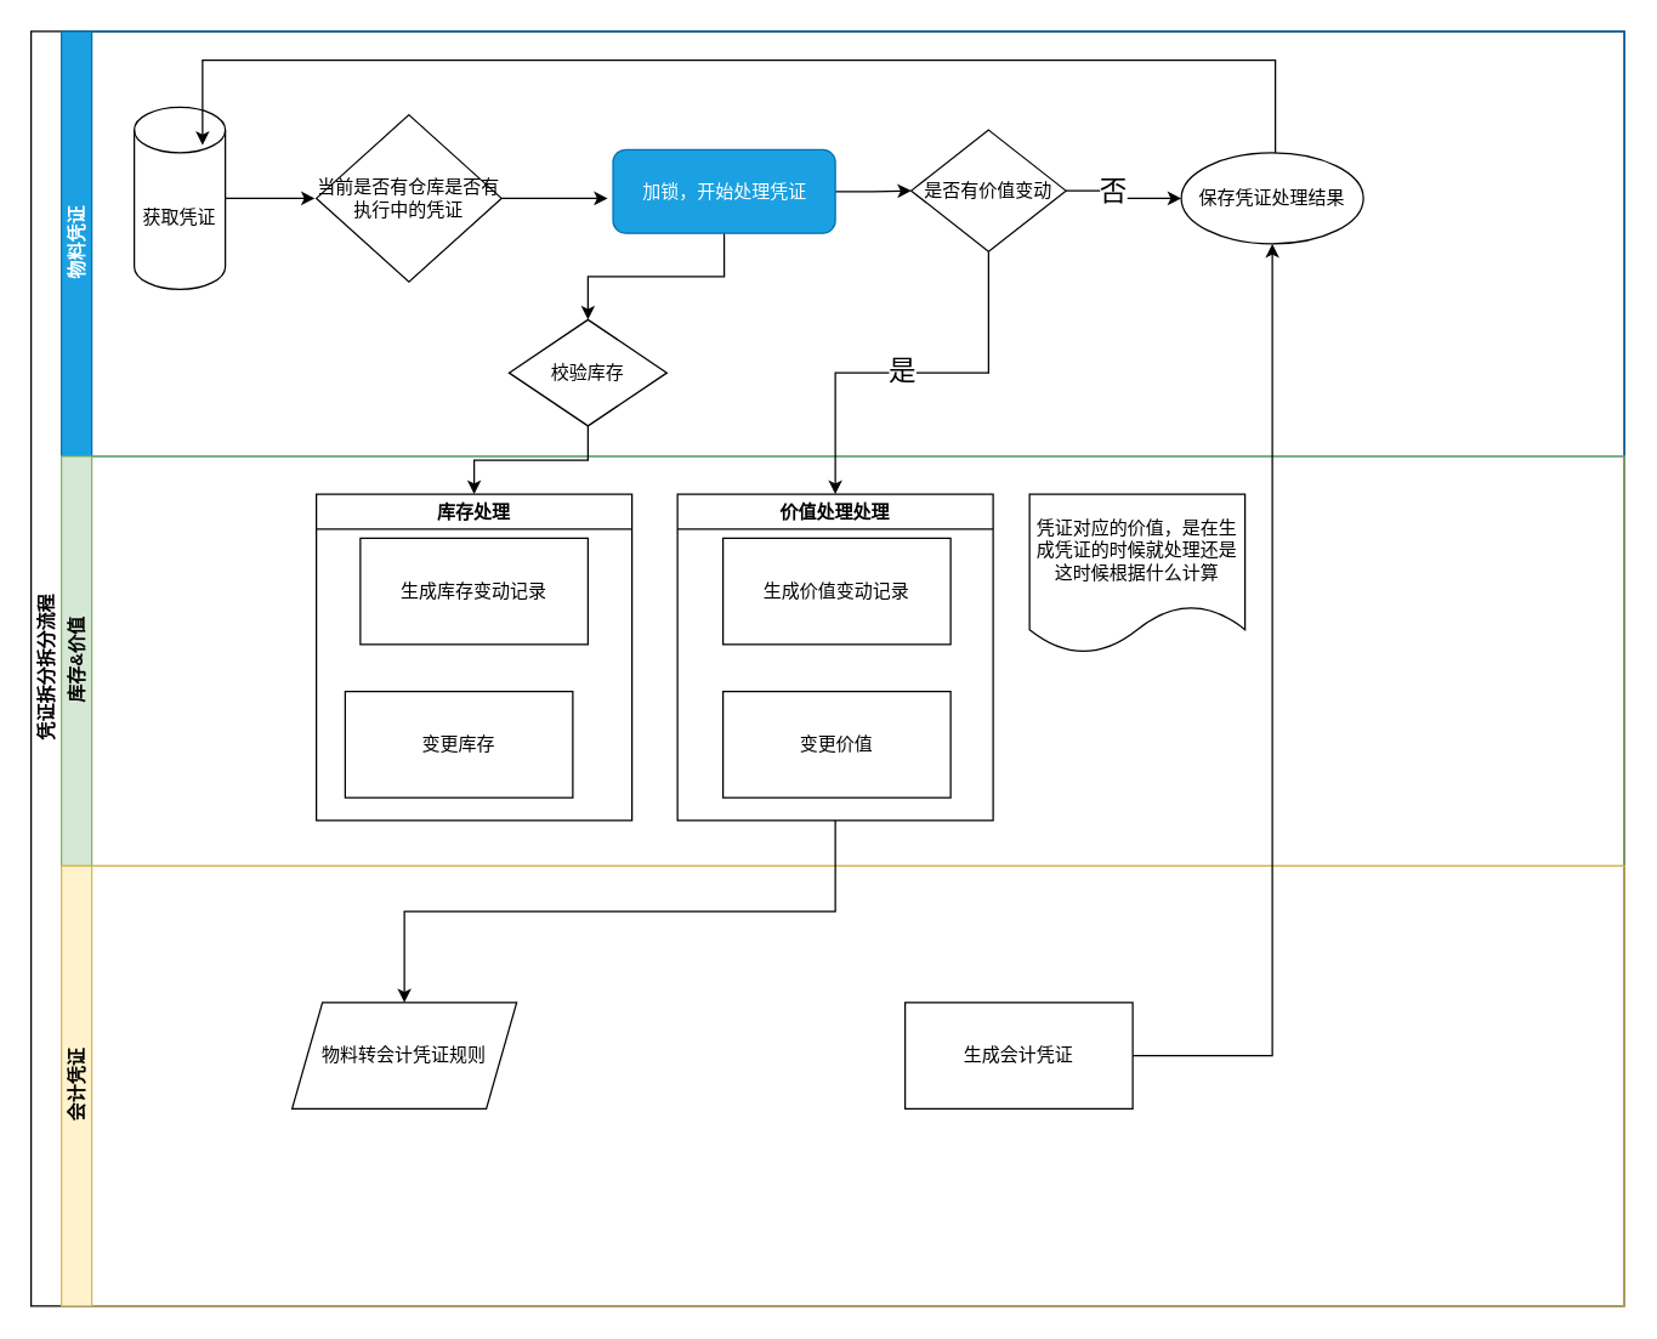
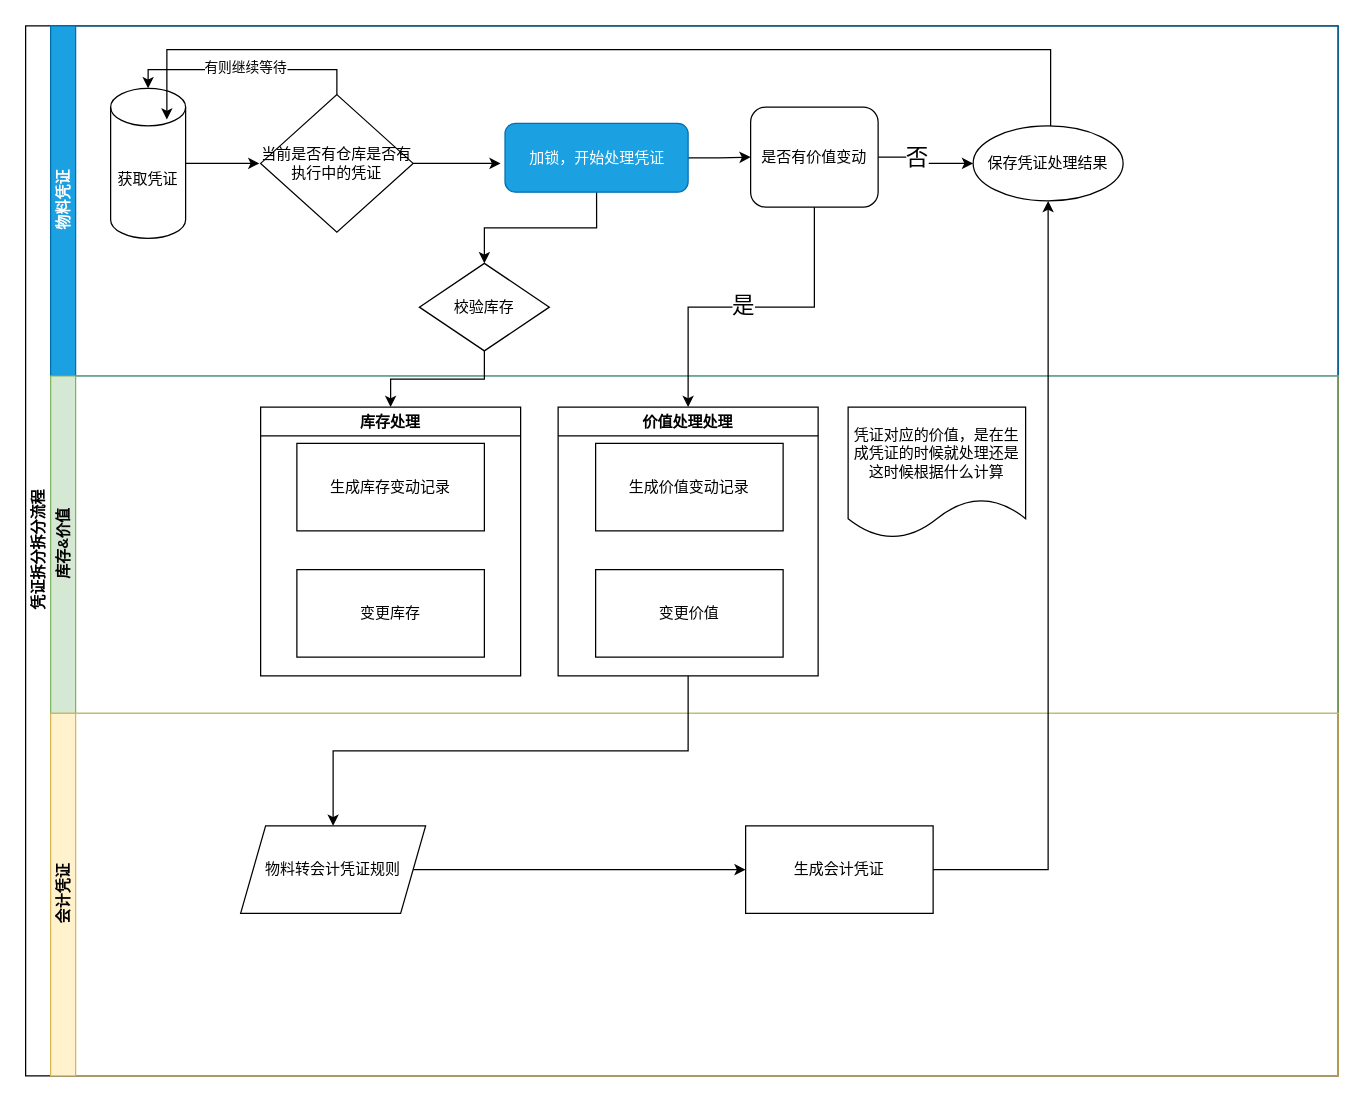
  <mxCell id="0" />
  <mxCell id="1" parent="0" />
  <mxCell id="2" value="凭证拆分拆分流程" style="swimlane;html=1;childLayout=stackLayout;resizeParent=1;resizeParentMax=0;horizontal=0;startSize=20;horizontalStack=0;" parent="1" vertex="1"><mxGeometry x="20" y="20" width="1050" height="840" as="geometry" /></mxCell>
  <mxCell id="3" value="物料凭证" style="swimlane;html=1;startSize=20;horizontal=0;fillColor=#1ba1e2;fontColor=#ffffff;strokeColor=#006EAF;" parent="2" vertex="1"><mxGeometry x="20" width="1030" height="280" as="geometry" /></mxCell>
  <mxCell id="4" value="" style="edgeStyle=orthogonalEdgeStyle;rounded=0;orthogonalLoop=1;jettySize=auto;html=1;" edge="1" parent="3" source="5"><mxGeometry relative="1" as="geometry"><mxPoint x="167" y="110" as="targetPoint" /></mxGeometry></mxCell>
  <mxCell id="5" value="获取凭证" style="shape=cylinder3;whiteSpace=wrap;html=1;boundedLbl=1;backgroundOutline=1;size=15;" vertex="1" parent="3"><mxGeometry x="48" y="50" width="60" height="120" as="geometry" /></mxCell>
  <mxCell id="6" style="edgeStyle=orthogonalEdgeStyle;rounded=0;orthogonalLoop=1;jettySize=auto;html=1;" edge="1" parent="3" source="8" target="9"><mxGeometry relative="1" as="geometry" /></mxCell>
  <mxCell id="7" value="&lt;font style=&quot;font-size: 18px;&quot;&gt;否&lt;/font&gt;" style="edgeLabel;html=1;align=center;verticalAlign=middle;resizable=0;points=[];" vertex="1" connectable="0" parent="6"><mxGeometry x="-0.255" relative="1" as="geometry"><mxPoint as="offset" /></mxGeometry></mxCell>
- <mxCell id="8" value="是否有价值变动" style="rhombus;whiteSpace=wrap;html=1;" vertex="1" parent="3"><mxGeometry x="560" y="65" width="102" height="80" as="geometry" /></mxCell>
+ <mxCell id="8" value="是否有价值变动" style="whiteSpace=wrap;html=1;rounded=1;" vertex="1" parent="3"><mxGeometry x="560" y="65" width="102" height="80" as="geometry" /></mxCell>
  <mxCell id="9" value="保存凭证处理结果" style="ellipse;whiteSpace=wrap;html=1;" vertex="1" parent="3"><mxGeometry x="738" y="80" width="120" height="60" as="geometry" /></mxCell>
  <mxCell id="10" value="校验库存" style="rhombus;whiteSpace=wrap;html=1;" vertex="1" parent="3"><mxGeometry x="295" y="190" width="104" height="70" as="geometry" /></mxCell>
  <mxCell id="11" style="edgeStyle=orthogonalEdgeStyle;rounded=0;orthogonalLoop=1;jettySize=auto;html=1;exitX=0.5;exitY=1;exitDx=0;exitDy=0;" edge="1" parent="3" source="13" target="10"><mxGeometry relative="1" as="geometry" /></mxCell>
  <mxCell id="12" value="" style="edgeStyle=orthogonalEdgeStyle;rounded=0;orthogonalLoop=1;jettySize=auto;html=1;" edge="1" parent="3" source="13" target="8"><mxGeometry relative="1" as="geometry" /></mxCell>
  <mxCell id="13" value="加锁，开始处理凭证" style="rounded=1;whiteSpace=wrap;html=1;fillColor=#1ba1e2;fontColor=#ffffff;strokeColor=#006EAF;" vertex="1" parent="3"><mxGeometry x="363.5" y="78" width="146.5" height="55" as="geometry" /></mxCell>
  <mxCell id="14" style="edgeStyle=orthogonalEdgeStyle;rounded=0;orthogonalLoop=1;jettySize=auto;html=1;exitX=1;exitY=0.5;exitDx=0;exitDy=0;" edge="1" parent="3" source="15"><mxGeometry relative="1" as="geometry"><mxPoint x="360" y="110" as="targetPoint" /></mxGeometry></mxCell>
  <mxCell id="15" value="当前是否有仓库是否有执行中的凭证" style="rhombus;whiteSpace=wrap;html=1;" vertex="1" parent="3"><mxGeometry x="168" y="55" width="122" height="110" as="geometry" /></mxCell>
+ <mxCell id="16" style="edgeStyle=orthogonalEdgeStyle;rounded=0;orthogonalLoop=1;jettySize=auto;html=1;exitX=0.5;exitY=0;exitDx=0;exitDy=0;entryX=0.5;entryY=0;entryDx=0;entryDy=0;entryPerimeter=0;" edge="1" parent="3" source="15" target="5"><mxGeometry relative="1" as="geometry" /></mxCell>
+ <mxCell id="17" value="有则继续等待" style="edgeLabel;html=1;align=center;verticalAlign=middle;resizable=0;points=[];" vertex="1" connectable="0" parent="16"><mxGeometry x="0.01" y="-3" relative="1" as="geometry"><mxPoint as="offset" /></mxGeometry></mxCell>
  <mxCell id="18" style="edgeStyle=orthogonalEdgeStyle;rounded=0;orthogonalLoop=1;jettySize=auto;html=1;entryX=0.75;entryY=0.208;entryDx=0;entryDy=0;entryPerimeter=0;" edge="1" parent="3" target="5"><mxGeometry relative="1" as="geometry"><mxPoint x="800" y="80" as="sourcePoint" /><Array as="points"><mxPoint x="800" y="80" /><mxPoint x="800" y="19" /><mxPoint x="93" y="19" /></Array></mxGeometry></mxCell>
  <mxCell id="19" value="库存&amp;amp;价值" style="swimlane;html=1;startSize=20;horizontal=0;fillColor=#d5e8d4;strokeColor=#82b366;" parent="2" vertex="1"><mxGeometry x="20" y="280" width="1030" height="270" as="geometry" /></mxCell>
  <mxCell id="20" value="生成库存变动记录" style="rounded=0;whiteSpace=wrap;html=1;fontFamily=Helvetica;fontSize=12;fontColor=#000000;align=center;" parent="19" vertex="1"><mxGeometry x="197" y="54" width="150" height="70" as="geometry" /></mxCell>
- <mxCell id="21" value="变更库存" style="rounded=0;whiteSpace=wrap;html=1;fontFamily=Helvetica;fontSize=12;fontColor=#000000;align=center;" vertex="1" parent="19"><mxGeometry x="187" y="155" width="150" height="70" as="geometry" /></mxCell>
+ <mxCell id="21" value="变更库存" style="rounded=0;whiteSpace=wrap;html=1;fontFamily=Helvetica;fontSize=12;fontColor=#000000;align=center;" vertex="1" parent="19"><mxGeometry x="197" y="155" width="150" height="70" as="geometry" /></mxCell>
  <mxCell id="22" value="变更价值" style="rounded=0;whiteSpace=wrap;html=1;fontFamily=Helvetica;fontSize=12;fontColor=#000000;align=center;" vertex="1" parent="19"><mxGeometry x="436" y="155" width="150" height="70" as="geometry" /></mxCell>
  <mxCell id="23" value="库存处理" style="swimlane;whiteSpace=wrap;html=1;" vertex="1" parent="19"><mxGeometry x="168" y="25" width="208" height="215" as="geometry" /></mxCell>
  <mxCell id="24" value="价值处理处理" style="swimlane;whiteSpace=wrap;html=1;" vertex="1" parent="19"><mxGeometry x="406" y="25" width="208" height="215" as="geometry" /></mxCell>
  <mxCell id="25" value="生成价值变动记录" style="rounded=0;whiteSpace=wrap;html=1;fontFamily=Helvetica;fontSize=12;fontColor=#000000;align=center;" vertex="1" parent="24"><mxGeometry x="30" y="29" width="150" height="70" as="geometry" /></mxCell>
  <mxCell id="26" value="凭证对应的价值，是在生成凭证的时候就处理还是这时候根据什么计算" style="shape=document;whiteSpace=wrap;html=1;boundedLbl=1;" vertex="1" parent="19"><mxGeometry x="638" y="25" width="142" height="105" as="geometry" /></mxCell>
  <mxCell id="27" style="edgeStyle=orthogonalEdgeStyle;rounded=0;orthogonalLoop=1;jettySize=auto;html=1;exitX=0.5;exitY=1;exitDx=0;exitDy=0;entryX=0.5;entryY=0;entryDx=0;entryDy=0;" edge="1" parent="2" source="8" target="24"><mxGeometry relative="1" as="geometry"><mxPoint x="519" y="300" as="targetPoint" /></mxGeometry></mxCell>
  <mxCell id="28" value="&lt;font style=&quot;font-size: 18px;&quot;&gt;是&lt;/font&gt;" style="edgeLabel;html=1;align=center;verticalAlign=middle;resizable=0;points=[];" vertex="1" connectable="0" parent="27"><mxGeometry x="0.054" y="-2" relative="1" as="geometry"><mxPoint as="offset" /></mxGeometry></mxCell>
  <mxCell id="29" value="会计凭证" style="swimlane;html=1;startSize=20;horizontal=0;fillColor=#fff2cc;strokeColor=#d6b656;" parent="2" vertex="1"><mxGeometry x="20" y="550" width="1030" height="290" as="geometry" /></mxCell>
  <mxCell id="30" value="生成会计凭证" style="rounded=0;whiteSpace=wrap;html=1;fontFamily=Helvetica;fontSize=12;fontColor=#000000;align=center;" vertex="1" parent="29"><mxGeometry x="556" y="90" width="150" height="70" as="geometry" /></mxCell>
+ <mxCell id="31" value="" style="edgeStyle=orthogonalEdgeStyle;rounded=0;orthogonalLoop=1;jettySize=auto;html=1;" edge="1" parent="29" source="32" target="30"><mxGeometry relative="1" as="geometry" /></mxCell>
  <mxCell id="32" value="物料转会计凭证规则" style="shape=parallelogram;perimeter=parallelogramPerimeter;whiteSpace=wrap;html=1;fixedSize=1;" vertex="1" parent="29"><mxGeometry x="152" y="90" width="148" height="70" as="geometry" /></mxCell>
  <mxCell id="33" style="edgeStyle=orthogonalEdgeStyle;rounded=0;orthogonalLoop=1;jettySize=auto;html=1;exitX=0.5;exitY=1;exitDx=0;exitDy=0;entryX=0.5;entryY=0;entryDx=0;entryDy=0;" edge="1" parent="2" source="24" target="32"><mxGeometry relative="1" as="geometry" /></mxCell>
  <mxCell id="34" style="edgeStyle=orthogonalEdgeStyle;rounded=0;orthogonalLoop=1;jettySize=auto;html=1;exitX=1;exitY=0.5;exitDx=0;exitDy=0;entryX=0.5;entryY=1;entryDx=0;entryDy=0;" edge="1" parent="2" source="30" target="9"><mxGeometry relative="1" as="geometry" /></mxCell>
  <mxCell id="35" style="edgeStyle=orthogonalEdgeStyle;rounded=0;orthogonalLoop=1;jettySize=auto;html=1;exitX=0.5;exitY=1;exitDx=0;exitDy=0;" edge="1" parent="2" source="10" target="23"><mxGeometry relative="1" as="geometry" /></mxCell>
